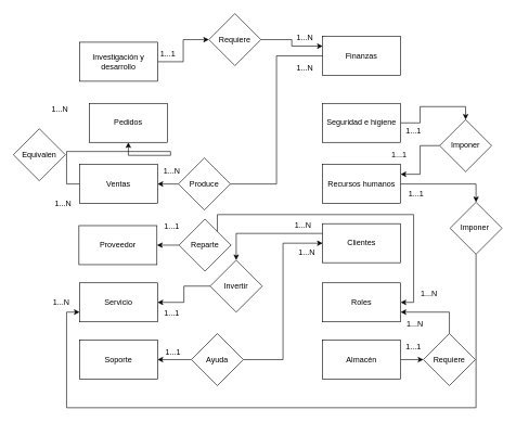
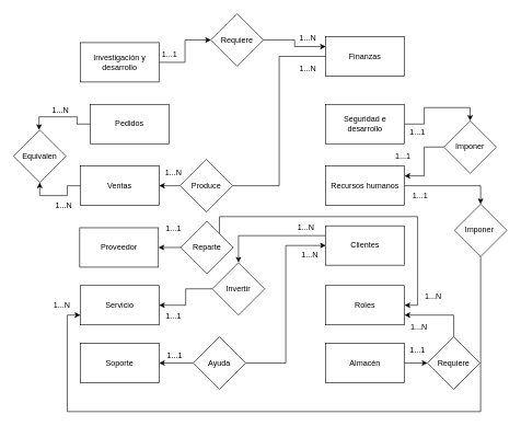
  <mxCell id="0" />
  <mxCell id="1" parent="0" />
  <mxCell id="2" style="edgeStyle=orthogonalEdgeStyle;rounded=0;orthogonalLoop=1;jettySize=auto;html=1;exitX=1;exitY=0.5;exitDx=0;exitDy=0;entryX=0;entryY=0.5;entryDx=0;entryDy=0;" edge="1" parent="1" source="3" target="36"><mxGeometry relative="1" as="geometry" /></mxCell>
  <mxCell id="3" value="Investigación y desarrollo" style="rounded=0;whiteSpace=wrap;html=1;" parent="1" vertex="1"><mxGeometry x="122" y="64" width="120" height="60" as="geometry" /></mxCell>
  <mxCell id="4" value="Pedidos" style="rounded=0;whiteSpace=wrap;html=1;" parent="1" vertex="1"><mxGeometry x="137" y="158" width="120" height="60" as="geometry" /></mxCell>
- <mxCell id="5" style="edgeStyle=orthogonalEdgeStyle;rounded=0;orthogonalLoop=1;jettySize=auto;html=1;exitX=0;exitY=0.5;exitDx=0;exitDy=0;" parent="1" source="6" target="4" edge="1"><mxGeometry relative="1" as="geometry" /></mxCell>
+ <mxCell id="5" style="edgeStyle=orthogonalEdgeStyle;rounded=0;orthogonalLoop=1;jettySize=auto;html=1;exitX=0;exitY=0.5;exitDx=0;exitDy=0;entryX=0.5;entryY=1;entryDx=0;entryDy=0;" parent="1" source="6" target="29" edge="1"><mxGeometry relative="1" as="geometry" /></mxCell>
  <mxCell id="6" value="Ventas" style="rounded=0;whiteSpace=wrap;html=1;" parent="1" vertex="1"><mxGeometry x="122" y="252" width="120" height="60" as="geometry" /></mxCell>
  <mxCell id="7" value="Proveedor" style="rounded=0;whiteSpace=wrap;html=1;" parent="1" vertex="1"><mxGeometry x="121" y="346" width="120" height="60" as="geometry" /></mxCell>
  <mxCell id="8" value="Servicio" style="rounded=0;whiteSpace=wrap;html=1;" parent="1" vertex="1"><mxGeometry x="122" y="434" width="120" height="60" as="geometry" /></mxCell>
  <mxCell id="9" value="Soporte" style="rounded=0;whiteSpace=wrap;html=1;" parent="1" vertex="1"><mxGeometry x="122" y="522" width="120" height="60" as="geometry" /></mxCell>
  <mxCell id="10" value="Finanzas" style="rounded=0;whiteSpace=wrap;html=1;" parent="1" vertex="1"><mxGeometry x="496" y="55" width="120" height="60" as="geometry" /></mxCell>
  <mxCell id="11" style="edgeStyle=orthogonalEdgeStyle;rounded=0;orthogonalLoop=1;jettySize=auto;html=1;exitX=1;exitY=0.5;exitDx=0;exitDy=0;entryX=0.5;entryY=0;entryDx=0;entryDy=0;" edge="1" parent="1" source="12" target="38"><mxGeometry relative="1" as="geometry" /></mxCell>
- <mxCell id="12" value="Seguridad e higiene" style="rounded=0;whiteSpace=wrap;html=1;" parent="1" vertex="1"><mxGeometry x="496" y="158" width="120" height="60" as="geometry" /></mxCell>
+ <mxCell id="12" value="Seguridad e desarrollo" style="rounded=0;whiteSpace=wrap;html=1;" parent="1" vertex="1"><mxGeometry x="496" y="158" width="120" height="60" as="geometry" /></mxCell>
  <mxCell id="13" style="edgeStyle=orthogonalEdgeStyle;rounded=0;orthogonalLoop=1;jettySize=auto;html=1;exitX=1;exitY=0.5;exitDx=0;exitDy=0;entryX=0.5;entryY=0;entryDx=0;entryDy=0;" edge="1" parent="1" source="14" target="33"><mxGeometry relative="1" as="geometry" /></mxCell>
  <mxCell id="14" value="Recursos humanos" style="rounded=0;whiteSpace=wrap;html=1;" parent="1" vertex="1"><mxGeometry x="496" y="252" width="120" height="60" as="geometry" /></mxCell>
  <mxCell id="15" style="edgeStyle=orthogonalEdgeStyle;rounded=0;orthogonalLoop=1;jettySize=auto;html=1;exitX=0;exitY=0.25;exitDx=0;exitDy=0;entryX=0.5;entryY=0;entryDx=0;entryDy=0;" edge="1" parent="1" source="16" target="31"><mxGeometry relative="1" as="geometry" /></mxCell>
  <mxCell id="16" value="Clientes" style="rounded=0;whiteSpace=wrap;html=1;" parent="1" vertex="1"><mxGeometry x="496" y="343" width="120" height="60" as="geometry" /></mxCell>
  <mxCell id="17" value="Roles" style="rounded=0;whiteSpace=wrap;html=1;" parent="1" vertex="1"><mxGeometry x="496" y="434" width="120" height="60" as="geometry" /></mxCell>
  <mxCell id="18" style="edgeStyle=orthogonalEdgeStyle;rounded=0;orthogonalLoop=1;jettySize=auto;html=1;exitX=1;exitY=0.5;exitDx=0;exitDy=0;entryX=0;entryY=0.5;entryDx=0;entryDy=0;" edge="1" parent="1" source="19" target="40"><mxGeometry relative="1" as="geometry" /></mxCell>
  <mxCell id="19" value="Almacén" style="rounded=0;whiteSpace=wrap;html=1;" parent="1" vertex="1"><mxGeometry x="496" y="522" width="120" height="60" as="geometry" /></mxCell>
  <mxCell id="20" style="edgeStyle=orthogonalEdgeStyle;rounded=0;orthogonalLoop=1;jettySize=auto;html=1;exitX=1;exitY=0.5;exitDx=0;exitDy=0;entryX=0;entryY=0.5;entryDx=0;entryDy=0;" parent="1" source="22" target="16" edge="1"><mxGeometry relative="1" as="geometry" /></mxCell>
  <mxCell id="21" style="edgeStyle=orthogonalEdgeStyle;rounded=0;orthogonalLoop=1;jettySize=auto;html=1;exitX=0;exitY=0.5;exitDx=0;exitDy=0;entryX=1;entryY=0.5;entryDx=0;entryDy=0;" parent="1" source="22" target="9" edge="1"><mxGeometry relative="1" as="geometry" /></mxCell>
  <mxCell id="22" value="Ayuda" style="rhombus;whiteSpace=wrap;html=1;" parent="1" vertex="1"><mxGeometry x="294" y="512" width="80" height="80" as="geometry" /></mxCell>
  <mxCell id="23" style="edgeStyle=orthogonalEdgeStyle;rounded=0;orthogonalLoop=1;jettySize=auto;html=1;exitX=1;exitY=0.5;exitDx=0;exitDy=0;entryX=1;entryY=0.5;entryDx=0;entryDy=0;" parent="1" source="25" target="17" edge="1"><mxGeometry relative="1" as="geometry"><Array as="points"><mxPoint x="334" y="329" /><mxPoint x="636" y="329" /><mxPoint x="636" y="464" /></Array></mxGeometry></mxCell>
  <mxCell id="24" style="edgeStyle=orthogonalEdgeStyle;rounded=0;orthogonalLoop=1;jettySize=auto;html=1;exitX=0;exitY=0.5;exitDx=0;exitDy=0;entryX=1;entryY=0.5;entryDx=0;entryDy=0;" edge="1" parent="1" source="25" target="7"><mxGeometry relative="1" as="geometry" /></mxCell>
  <mxCell id="25" value="Reparte" style="rhombus;whiteSpace=wrap;html=1;" parent="1" vertex="1"><mxGeometry x="275" y="336" width="80" height="80" as="geometry" /></mxCell>
  <mxCell id="26" style="edgeStyle=orthogonalEdgeStyle;rounded=0;orthogonalLoop=1;jettySize=auto;html=1;exitX=1;exitY=0.5;exitDx=0;exitDy=0;entryX=0;entryY=0.5;entryDx=0;entryDy=0;endArrow=none;" parent="1" source="28" target="10" edge="1"><mxGeometry relative="1" as="geometry" /></mxCell>
  <mxCell id="27" style="edgeStyle=orthogonalEdgeStyle;rounded=0;orthogonalLoop=1;jettySize=auto;html=1;exitX=0;exitY=0.5;exitDx=0;exitDy=0;entryX=1;entryY=0.5;entryDx=0;entryDy=0;" parent="1" source="28" target="6" edge="1"><mxGeometry relative="1" as="geometry" /></mxCell>
  <mxCell id="28" value="Produce" style="rhombus;whiteSpace=wrap;html=1;" parent="1" vertex="1"><mxGeometry x="274" y="242" width="80" height="80" as="geometry" /></mxCell>
  <mxCell id="29" value="Equivalen" style="rhombus;whiteSpace=wrap;html=1;" parent="1" vertex="1"><mxGeometry x="20" y="197" width="80" height="80" as="geometry" /></mxCell>
  <mxCell id="30" style="edgeStyle=orthogonalEdgeStyle;rounded=0;orthogonalLoop=1;jettySize=auto;html=1;exitX=0;exitY=0.5;exitDx=0;exitDy=0;entryX=1;entryY=0.5;entryDx=0;entryDy=0;" edge="1" parent="1" source="31" target="8"><mxGeometry relative="1" as="geometry" /></mxCell>
  <mxCell id="31" value="Invertir" style="rhombus;whiteSpace=wrap;html=1;" vertex="1" parent="1"><mxGeometry x="323" y="399" width="80" height="80" as="geometry" /></mxCell>
  <mxCell id="32" style="edgeStyle=orthogonalEdgeStyle;rounded=0;orthogonalLoop=1;jettySize=auto;html=1;exitX=0.5;exitY=1;exitDx=0;exitDy=0;entryX=0;entryY=0.75;entryDx=0;entryDy=0;" edge="1" parent="1" source="33" target="8"><mxGeometry relative="1" as="geometry"><Array as="points"><mxPoint x="732" y="626" /><mxPoint x="102" y="626" /><mxPoint x="102" y="479" /></Array></mxGeometry></mxCell>
  <mxCell id="33" value="Imponer&amp;nbsp;" style="rhombus;whiteSpace=wrap;html=1;" vertex="1" parent="1"><mxGeometry x="692" y="310" width="80" height="80" as="geometry" /></mxCell>
+ <mxCell id="34" style="edgeStyle=orthogonalEdgeStyle;rounded=0;orthogonalLoop=1;jettySize=auto;html=1;exitX=0;exitY=0.5;exitDx=0;exitDy=0;entryX=0.488;entryY=0;entryDx=0;entryDy=0;entryPerimeter=0;" edge="1" parent="1" source="4" target="29"><mxGeometry relative="1" as="geometry" /></mxCell>
  <mxCell id="35" style="edgeStyle=orthogonalEdgeStyle;rounded=0;orthogonalLoop=1;jettySize=auto;html=1;exitX=1;exitY=0.5;exitDx=0;exitDy=0;entryX=0;entryY=0.25;entryDx=0;entryDy=0;" edge="1" parent="1" source="36" target="10"><mxGeometry relative="1" as="geometry" /></mxCell>
  <mxCell id="36" value="Requiere" style="rhombus;whiteSpace=wrap;html=1;" vertex="1" parent="1"><mxGeometry x="321" y="20" width="80" height="80" as="geometry" /></mxCell>
  <mxCell id="37" style="edgeStyle=orthogonalEdgeStyle;rounded=0;orthogonalLoop=1;jettySize=auto;html=1;exitX=0;exitY=0.5;exitDx=0;exitDy=0;entryX=1;entryY=0.25;entryDx=0;entryDy=0;" edge="1" parent="1" source="38" target="14"><mxGeometry relative="1" as="geometry" /></mxCell>
  <mxCell id="38" value="Imponer" style="rhombus;whiteSpace=wrap;html=1;" vertex="1" parent="1"><mxGeometry x="676" y="183" width="80" height="80" as="geometry" /></mxCell>
  <mxCell id="39" style="edgeStyle=orthogonalEdgeStyle;rounded=0;orthogonalLoop=1;jettySize=auto;html=1;exitX=0.5;exitY=0;exitDx=0;exitDy=0;entryX=1;entryY=0.75;entryDx=0;entryDy=0;" edge="1" parent="1" source="40" target="17"><mxGeometry relative="1" as="geometry" /></mxCell>
  <mxCell id="40" value="Requiere" style="rhombus;whiteSpace=wrap;html=1;" vertex="1" parent="1"><mxGeometry x="651" y="512" width="80" height="80" as="geometry" /></mxCell>
  <mxCell id="41" value="1...1" style="text;strokeColor=none;align=center;fillColor=none;html=1;verticalAlign=middle;whiteSpace=wrap;rounded=0;" vertex="1" parent="1"><mxGeometry x="228" y="68" width="60" height="30" as="geometry" /></mxCell>
  <mxCell id="42" value="1...N" style="text;strokeColor=none;align=center;fillColor=none;html=1;verticalAlign=middle;whiteSpace=wrap;rounded=0;" vertex="1" parent="1"><mxGeometry x="439" y="43" width="60" height="30" as="geometry" /></mxCell>
  <mxCell id="43" value="1...N" style="text;strokeColor=none;align=center;fillColor=none;html=1;verticalAlign=middle;whiteSpace=wrap;rounded=0;" vertex="1" parent="1"><mxGeometry x="62" y="153" width="60" height="30" as="geometry" /></mxCell>
  <mxCell id="44" value="1...N" style="text;strokeColor=none;align=center;fillColor=none;html=1;verticalAlign=middle;whiteSpace=wrap;rounded=0;" vertex="1" parent="1"><mxGeometry x="67" y="297" width="60" height="30" as="geometry" /></mxCell>
  <mxCell id="45" value="1...N" style="text;strokeColor=none;align=center;fillColor=none;html=1;verticalAlign=middle;whiteSpace=wrap;rounded=0;" vertex="1" parent="1"><mxGeometry x="234" y="247" width="60" height="30" as="geometry" /></mxCell>
  <mxCell id="46" value="1...N" style="text;strokeColor=none;align=center;fillColor=none;html=1;verticalAlign=middle;whiteSpace=wrap;rounded=0;" vertex="1" parent="1"><mxGeometry x="439" y="89" width="60" height="30" as="geometry" /></mxCell>
  <mxCell id="47" value="1...1" style="text;strokeColor=none;align=center;fillColor=none;html=1;verticalAlign=middle;whiteSpace=wrap;rounded=0;" vertex="1" parent="1"><mxGeometry x="606" y="185" width="60" height="30" as="geometry" /></mxCell>
  <mxCell id="48" value="1...1" style="text;strokeColor=none;align=center;fillColor=none;html=1;verticalAlign=middle;whiteSpace=wrap;rounded=0;" vertex="1" parent="1"><mxGeometry x="584" y="222" width="60" height="30" as="geometry" /></mxCell>
  <mxCell id="49" value="1...1" style="text;strokeColor=none;align=center;fillColor=none;html=1;verticalAlign=middle;whiteSpace=wrap;rounded=0;" vertex="1" parent="1"><mxGeometry x="610" y="282" width="60" height="30" as="geometry" /></mxCell>
  <mxCell id="50" value="1...N" style="text;strokeColor=none;align=center;fillColor=none;html=1;verticalAlign=middle;whiteSpace=wrap;rounded=0;" vertex="1" parent="1"><mxGeometry x="64" y="449" width="60" height="30" as="geometry" /></mxCell>
  <mxCell id="51" value="1...1" style="text;strokeColor=none;align=center;fillColor=none;html=1;verticalAlign=middle;whiteSpace=wrap;rounded=0;" vertex="1" parent="1"><mxGeometry x="234" y="466" width="60" height="30" as="geometry" /></mxCell>
  <mxCell id="52" value="1...N" style="text;strokeColor=none;align=center;fillColor=none;html=1;verticalAlign=middle;whiteSpace=wrap;rounded=0;" vertex="1" parent="1"><mxGeometry x="436" y="331" width="60" height="30" as="geometry" /></mxCell>
  <mxCell id="53" value="1...1" style="text;strokeColor=none;align=center;fillColor=none;html=1;verticalAlign=middle;whiteSpace=wrap;rounded=0;" vertex="1" parent="1"><mxGeometry x="236" y="526" width="60" height="30" as="geometry" /></mxCell>
  <mxCell id="54" value="1...N" style="text;strokeColor=none;align=center;fillColor=none;html=1;verticalAlign=middle;whiteSpace=wrap;rounded=0;" vertex="1" parent="1"><mxGeometry x="442" y="373" width="60" height="30" as="geometry" /></mxCell>
  <mxCell id="55" value="1...1" style="text;strokeColor=none;align=center;fillColor=none;html=1;verticalAlign=middle;whiteSpace=wrap;rounded=0;" vertex="1" parent="1"><mxGeometry x="234" y="333" width="60" height="30" as="geometry" /></mxCell>
  <mxCell id="56" value="1...N" style="text;strokeColor=none;align=center;fillColor=none;html=1;verticalAlign=middle;whiteSpace=wrap;rounded=0;" vertex="1" parent="1"><mxGeometry x="630" y="436" width="60" height="30" as="geometry" /></mxCell>
  <mxCell id="57" value="1...1" style="text;strokeColor=none;align=center;fillColor=none;html=1;verticalAlign=middle;whiteSpace=wrap;rounded=0;" vertex="1" parent="1"><mxGeometry x="606" y="517" width="60" height="30" as="geometry" /></mxCell>
  <mxCell id="58" value="1...N" style="text;strokeColor=none;align=center;fillColor=none;html=1;verticalAlign=middle;whiteSpace=wrap;rounded=0;" vertex="1" parent="1"><mxGeometry x="608" y="482" width="60" height="30" as="geometry" /></mxCell>
